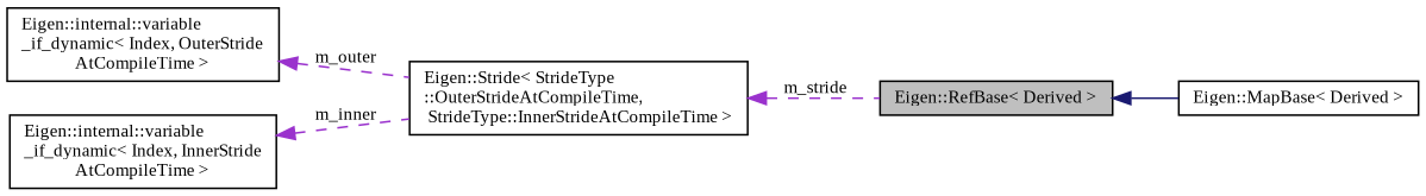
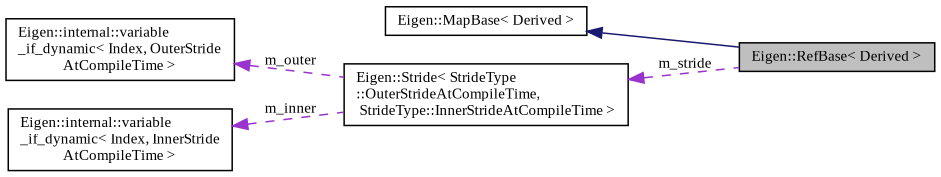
  digraph {
    rankdir=LR
    fontname="Liberation Serif"
    node [color=black fillcolor=white fontname="Liberation Serif" fontsize=10 shape=record style=filled]
    edge [color=darkorchid3 dir=back fontname="Liberation Serif" fontsize=10 labelfontname=Helvetica labelfontsize=10 style=dashed]
    n1 [fillcolor=grey75 fontcolor=black height=0.2 label="Eigen::RefBase\< Derived \>" width=0.4]
    n2 [height=0.2 label="Eigen::MapBase\< Derived \>" width=0.4]
    n3 [height=0.2 label="Eigen::Stride\< StrideType\l::OuterStrideAtCompileTime,\l StrideType::InnerStrideAtCompileTime \>" width=0.4]
    n4 [height=0.2 label="Eigen::internal::variable\l_if_dynamic\< Index, OuterStride\lAtCompileTime \>" width=0.4]
    n5 [height=0.2 label="Eigen::internal::variable\l_if_dynamic\< Index, InnerStride\lAtCompileTime \>" width=0.4]
-   n1 -> n2 [color=midnightblue style=solid]
+   n2 -> n1 [color=midnightblue style=solid]
    n3 -> n1 [label=" m_stride"]
    n4 -> n3 [label=" m_outer"]
    n5 -> n3 [label=" m_inner"]
  }
